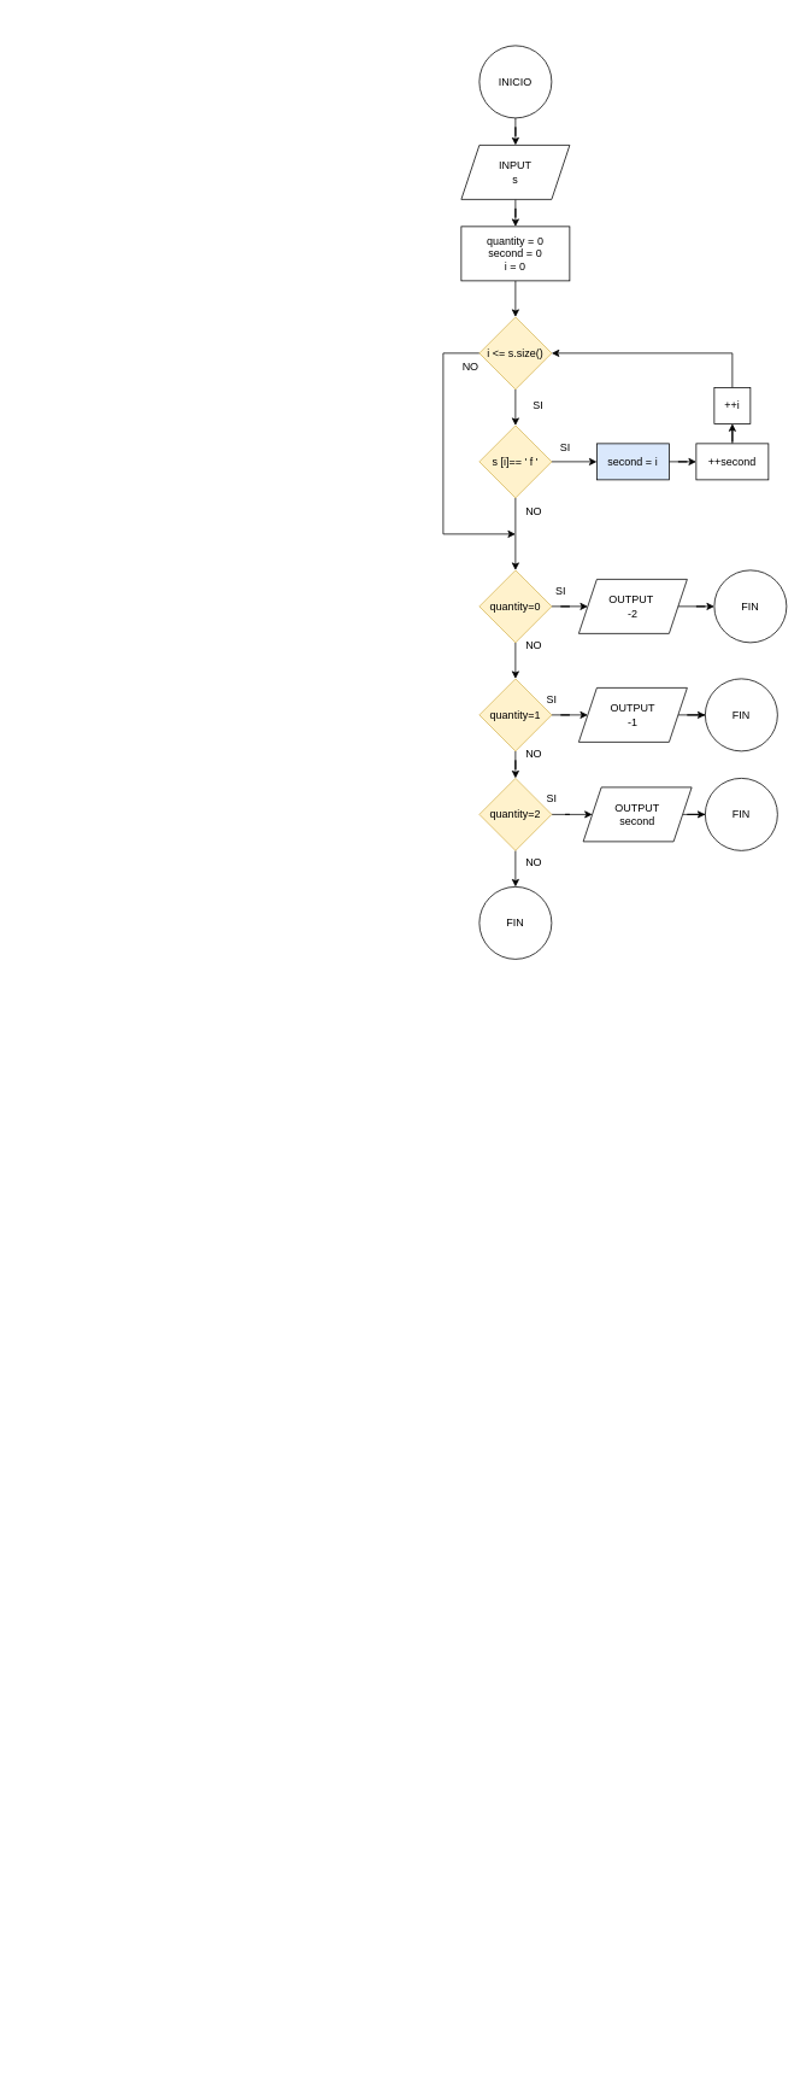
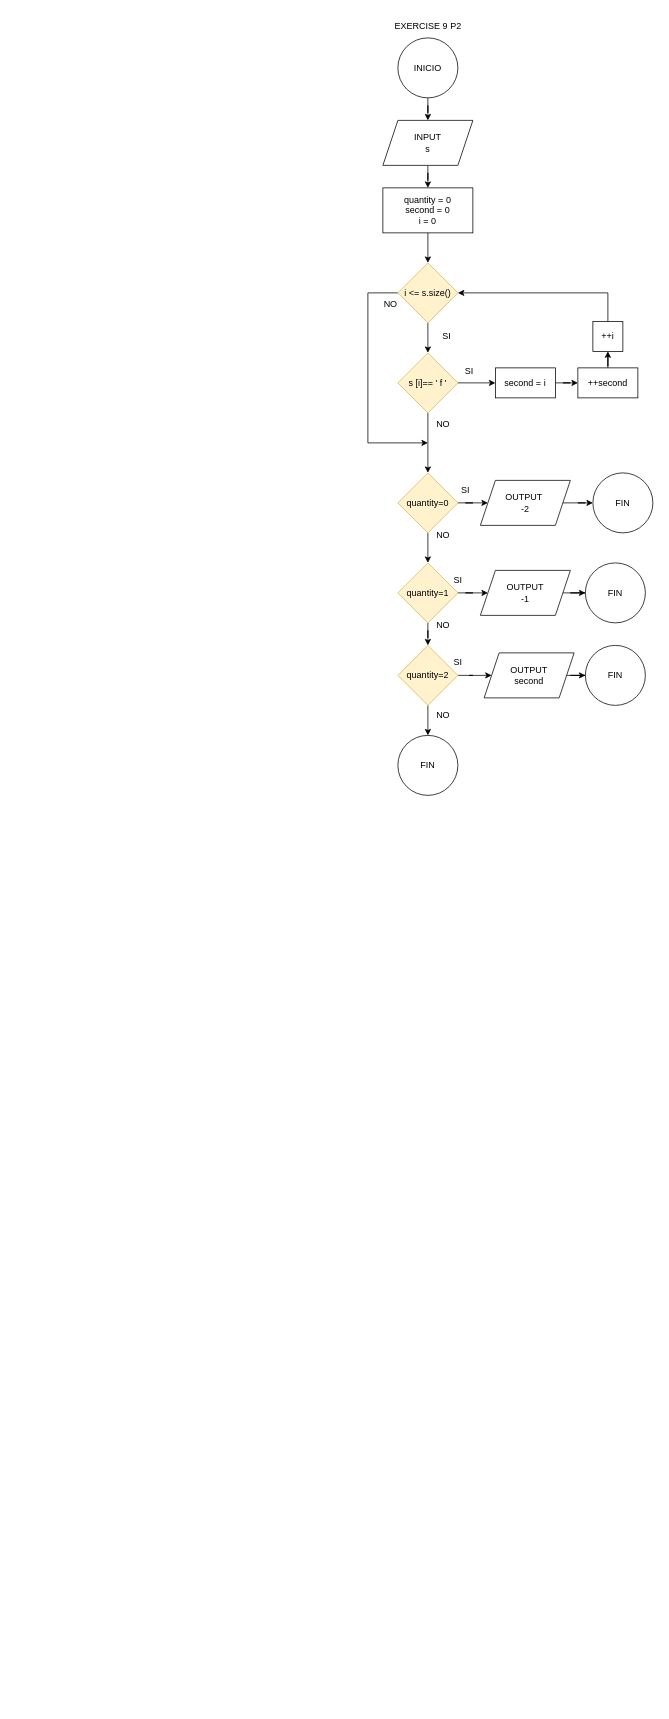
  <mxCell id="0" />
  <mxCell id="1" parent="0" />
+ <mxCell id="2" value="EXERCISE 9 P2" style="text;html=1;align=center;verticalAlign=middle;resizable=0;points=[];autosize=1;strokeColor=none;fillColor=none;" parent="1" vertex="1"><mxGeometry x="515" width="110" height="30" as="geometry" y="20" /></mxCell>
  <mxCell id="3" style="edgeStyle=orthogonalEdgeStyle;rounded=0;orthogonalLoop=1;jettySize=auto;html=1;exitX=0;exitY=0.5;exitDx=0;exitDy=0;entryX=0;entryY=0.5;entryDx=0;entryDy=0;" edge="1" parent="1"><mxGeometry relative="1" as="geometry"><mxPoint x="502.5" y="1330" as="targetPoint" /><Array as="points"><mxPoint x="20" y="2270" /><mxPoint x="20" y="1330" /></Array></mxGeometry></mxCell>
  <mxCell id="4" value="" style="edgeStyle=orthogonalEdgeStyle;rounded=0;orthogonalLoop=1;jettySize=auto;html=1;" edge="1" parent="1" source="5" target="7"><mxGeometry relative="1" as="geometry" /></mxCell>
  <mxCell id="5" value="INICIO" style="ellipse;whiteSpace=wrap;html=1;" vertex="1" parent="1"><mxGeometry x="530" y="50" width="80" height="80" as="geometry" /></mxCell>
  <mxCell id="6" value="" style="edgeStyle=orthogonalEdgeStyle;rounded=0;orthogonalLoop=1;jettySize=auto;html=1;" edge="1" parent="1" source="7" target="9"><mxGeometry relative="1" as="geometry" /></mxCell>
  <mxCell id="7" value="INPUT&lt;div&gt;s&lt;/div&gt;" style="shape=parallelogram;perimeter=parallelogramPerimeter;whiteSpace=wrap;html=1;fixedSize=1;" vertex="1" parent="1"><mxGeometry x="510" y="160" width="120" height="60" as="geometry" /></mxCell>
  <mxCell id="8" value="" style="edgeStyle=orthogonalEdgeStyle;rounded=0;orthogonalLoop=1;jettySize=auto;html=1;" edge="1" parent="1" source="9" target="12"><mxGeometry relative="1" as="geometry" /></mxCell>
  <mxCell id="9" value="quantity = 0&lt;div&gt;second = 0&lt;/div&gt;&lt;div&gt;i = 0&lt;/div&gt;" style="whiteSpace=wrap;html=1;" vertex="1" parent="1"><mxGeometry x="510" y="250" width="120" height="60" as="geometry" /></mxCell>
  <mxCell id="10" value="" style="edgeStyle=orthogonalEdgeStyle;rounded=0;orthogonalLoop=1;jettySize=auto;html=1;" edge="1" parent="1" source="12" target="15"><mxGeometry relative="1" as="geometry" /></mxCell>
  <mxCell id="11" style="edgeStyle=orthogonalEdgeStyle;rounded=0;orthogonalLoop=1;jettySize=auto;html=1;exitX=0;exitY=0.5;exitDx=0;exitDy=0;" edge="1" parent="1" source="12"><mxGeometry relative="1" as="geometry"><mxPoint x="570" y="590" as="targetPoint" /><Array as="points"><mxPoint x="490" y="390" /><mxPoint x="490" y="590" /></Array></mxGeometry></mxCell>
  <mxCell id="12" value="i &amp;lt;= s.size()" style="rhombus;whiteSpace=wrap;html=1;fillColor=#fff2cc;strokeColor=#d6b656;" vertex="1" parent="1"><mxGeometry x="530" y="350" width="80" height="80" as="geometry" /></mxCell>
  <mxCell id="13" value="" style="edgeStyle=orthogonalEdgeStyle;rounded=0;orthogonalLoop=1;jettySize=auto;html=1;" edge="1" parent="1" source="15" target="17"><mxGeometry relative="1" as="geometry" /></mxCell>
  <mxCell id="14" value="" style="edgeStyle=orthogonalEdgeStyle;rounded=0;orthogonalLoop=1;jettySize=auto;html=1;" edge="1" parent="1" source="15" target="27"><mxGeometry relative="1" as="geometry" /></mxCell>
  <mxCell id="15" value="s [i]== ' f '" style="rhombus;whiteSpace=wrap;html=1;fillColor=#fff2cc;strokeColor=#d6b656;" vertex="1" parent="1"><mxGeometry x="530" y="470" width="80" height="80" as="geometry" /></mxCell>
  <mxCell id="16" value="" style="edgeStyle=orthogonalEdgeStyle;rounded=0;orthogonalLoop=1;jettySize=auto;html=1;" edge="1" parent="1" source="17" target="20"><mxGeometry relative="1" as="geometry" /></mxCell>
- <mxCell id="17" value="second = i" style="whiteSpace=wrap;html=1;fillColor=#dae8fc;" vertex="1" parent="1"><mxGeometry x="660" y="490" width="80" height="40" as="geometry" /></mxCell>
+ <mxCell id="17" value="second = i" style="whiteSpace=wrap;html=1;" vertex="1" parent="1"><mxGeometry x="660" y="490" width="80" height="40" as="geometry" /></mxCell>
  <mxCell id="18" value="SI" style="text;html=1;align=center;verticalAlign=middle;resizable=0;points=[];autosize=1;strokeColor=none;fillColor=none;" vertex="1" parent="1"><mxGeometry x="610" y="480" width="30" height="30" as="geometry" /></mxCell>
  <mxCell id="19" value="" style="edgeStyle=orthogonalEdgeStyle;rounded=0;orthogonalLoop=1;jettySize=auto;html=1;" edge="1" parent="1" source="20" target="22"><mxGeometry relative="1" as="geometry" /></mxCell>
  <mxCell id="20" value="++second" style="whiteSpace=wrap;html=1;" vertex="1" parent="1"><mxGeometry x="770" y="490" width="80" height="40" as="geometry" /></mxCell>
  <mxCell id="21" style="edgeStyle=orthogonalEdgeStyle;rounded=0;orthogonalLoop=1;jettySize=auto;html=1;entryX=1;entryY=0.5;entryDx=0;entryDy=0;" edge="1" parent="1" source="22" target="12"><mxGeometry relative="1" as="geometry"><Array as="points"><mxPoint x="810" y="390" /></Array></mxGeometry></mxCell>
  <mxCell id="22" value="++i" style="whiteSpace=wrap;html=1;" vertex="1" parent="1"><mxGeometry x="790" y="428" width="40" height="40" as="geometry" /></mxCell>
  <mxCell id="23" value="SI" style="text;html=1;align=center;verticalAlign=middle;resizable=0;points=[];autosize=1;strokeColor=none;fillColor=none;" vertex="1" parent="1"><mxGeometry x="580" y="433" width="30" height="30" as="geometry" /></mxCell>
  <mxCell id="24" value="NO" style="text;html=1;align=center;verticalAlign=middle;resizable=0;points=[];autosize=1;strokeColor=none;fillColor=none;" vertex="1" parent="1"><mxGeometry x="500" y="390" width="40" height="30" as="geometry" /></mxCell>
  <mxCell id="25" value="" style="edgeStyle=orthogonalEdgeStyle;rounded=0;orthogonalLoop=1;jettySize=auto;html=1;" edge="1" parent="1" source="27" target="31"><mxGeometry relative="1" as="geometry" /></mxCell>
  <mxCell id="26" value="" style="edgeStyle=orthogonalEdgeStyle;rounded=0;orthogonalLoop=1;jettySize=auto;html=1;" edge="1" parent="1" source="27" target="36"><mxGeometry relative="1" as="geometry" /></mxCell>
  <mxCell id="27" value="quantity=0" style="rhombus;whiteSpace=wrap;html=1;fillColor=#fff2cc;strokeColor=#d6b656;" vertex="1" parent="1"><mxGeometry x="530" y="630" width="80" height="80" as="geometry" /></mxCell>
  <mxCell id="28" value="NO" style="text;html=1;align=center;verticalAlign=middle;resizable=0;points=[];autosize=1;strokeColor=none;fillColor=none;" vertex="1" parent="1"><mxGeometry x="570" y="550" width="40" height="30" as="geometry" /></mxCell>
  <mxCell id="29" value="" style="edgeStyle=orthogonalEdgeStyle;rounded=0;orthogonalLoop=1;jettySize=auto;html=1;" edge="1" parent="1" source="31" target="34"><mxGeometry relative="1" as="geometry" /></mxCell>
  <mxCell id="30" value="" style="edgeStyle=orthogonalEdgeStyle;rounded=0;orthogonalLoop=1;jettySize=auto;html=1;" edge="1" parent="1" source="31" target="38"><mxGeometry relative="1" as="geometry" /></mxCell>
  <mxCell id="31" value="quantity=1" style="rhombus;whiteSpace=wrap;html=1;fillColor=#fff2cc;strokeColor=#d6b656;" vertex="1" parent="1"><mxGeometry x="530" y="750" width="80" height="80" as="geometry" /></mxCell>
  <mxCell id="32" value="" style="edgeStyle=orthogonalEdgeStyle;rounded=0;orthogonalLoop=1;jettySize=auto;html=1;" edge="1" parent="1" source="34" target="40"><mxGeometry relative="1" as="geometry" /></mxCell>
  <mxCell id="33" value="" style="edgeStyle=orthogonalEdgeStyle;rounded=0;orthogonalLoop=1;jettySize=auto;html=1;" edge="1" parent="1" source="34" target="49"><mxGeometry relative="1" as="geometry" /></mxCell>
  <mxCell id="34" value="quantity=2" style="rhombus;whiteSpace=wrap;html=1;fillColor=#fff2cc;strokeColor=#d6b656;" vertex="1" parent="1"><mxGeometry x="530" y="860" width="80" height="80" as="geometry" /></mxCell>
  <mxCell id="35" value="" style="edgeStyle=orthogonalEdgeStyle;rounded=0;orthogonalLoop=1;jettySize=auto;html=1;" edge="1" parent="1" source="36" target="46"><mxGeometry relative="1" as="geometry" /></mxCell>
  <mxCell id="36" value="OUTPUT&amp;nbsp;&lt;div&gt;-2&lt;/div&gt;" style="shape=parallelogram;perimeter=parallelogramPerimeter;whiteSpace=wrap;html=1;fixedSize=1;" vertex="1" parent="1"><mxGeometry x="640" y="640" width="120" height="60" as="geometry" /></mxCell>
  <mxCell id="37" value="" style="edgeStyle=orthogonalEdgeStyle;rounded=0;orthogonalLoop=1;jettySize=auto;html=1;" edge="1" parent="1" source="38" target="47"><mxGeometry relative="1" as="geometry" /></mxCell>
  <mxCell id="38" value="OUTPUT&lt;div&gt;-1&lt;/div&gt;" style="shape=parallelogram;perimeter=parallelogramPerimeter;whiteSpace=wrap;html=1;fixedSize=1;" vertex="1" parent="1"><mxGeometry x="640" y="760" width="120" height="60" as="geometry" /></mxCell>
  <mxCell id="39" value="" style="edgeStyle=orthogonalEdgeStyle;rounded=0;orthogonalLoop=1;jettySize=auto;html=1;" edge="1" parent="1" source="40" target="48"><mxGeometry relative="1" as="geometry" /></mxCell>
  <mxCell id="40" value="OUTPUT&lt;div&gt;second&lt;/div&gt;" style="shape=parallelogram;perimeter=parallelogramPerimeter;whiteSpace=wrap;html=1;fixedSize=1;" vertex="1" parent="1"><mxGeometry x="645" y="870" width="120" height="60" as="geometry" /></mxCell>
  <mxCell id="41" value="SI" style="text;html=1;align=center;verticalAlign=middle;resizable=0;points=[];autosize=1;strokeColor=none;fillColor=none;" vertex="1" parent="1"><mxGeometry x="605" y="638" width="30" height="30" as="geometry" /></mxCell>
  <mxCell id="42" value="SI" style="text;html=1;align=center;verticalAlign=middle;resizable=0;points=[];autosize=1;strokeColor=none;fillColor=none;" vertex="1" parent="1"><mxGeometry x="595" y="758" width="30" height="30" as="geometry" /></mxCell>
  <mxCell id="43" value="SI" style="text;html=1;align=center;verticalAlign=middle;resizable=0;points=[];autosize=1;strokeColor=none;fillColor=none;" vertex="1" parent="1"><mxGeometry x="595" y="868" width="30" height="30" as="geometry" /></mxCell>
  <mxCell id="44" value="NO" style="text;html=1;align=center;verticalAlign=middle;resizable=0;points=[];autosize=1;strokeColor=none;fillColor=none;" vertex="1" parent="1"><mxGeometry x="570" y="698" width="40" height="30" as="geometry" /></mxCell>
  <mxCell id="45" value="NO" style="text;html=1;align=center;verticalAlign=middle;resizable=0;points=[];autosize=1;strokeColor=none;fillColor=none;" vertex="1" parent="1"><mxGeometry x="570" y="818" width="40" height="30" as="geometry" /></mxCell>
  <mxCell id="46" value="FIN" style="ellipse;whiteSpace=wrap;html=1;" vertex="1" parent="1"><mxGeometry x="790" y="630" width="80" height="80" as="geometry" /></mxCell>
  <mxCell id="47" value="FIN" style="ellipse;whiteSpace=wrap;html=1;" vertex="1" parent="1"><mxGeometry x="780" y="750" width="80" height="80" as="geometry" /></mxCell>
  <mxCell id="48" value="FIN" style="ellipse;whiteSpace=wrap;html=1;" vertex="1" parent="1"><mxGeometry x="780" y="860" width="80" height="80" as="geometry" /></mxCell>
  <mxCell id="49" value="FIN" style="ellipse;whiteSpace=wrap;html=1;" vertex="1" parent="1"><mxGeometry x="530" y="980" width="80" height="80" as="geometry" /></mxCell>
  <mxCell id="50" value="NO" style="text;html=1;align=center;verticalAlign=middle;resizable=0;points=[];autosize=1;strokeColor=none;fillColor=none;" vertex="1" parent="1"><mxGeometry x="570" y="938" width="40" height="30" as="geometry" /></mxCell>
